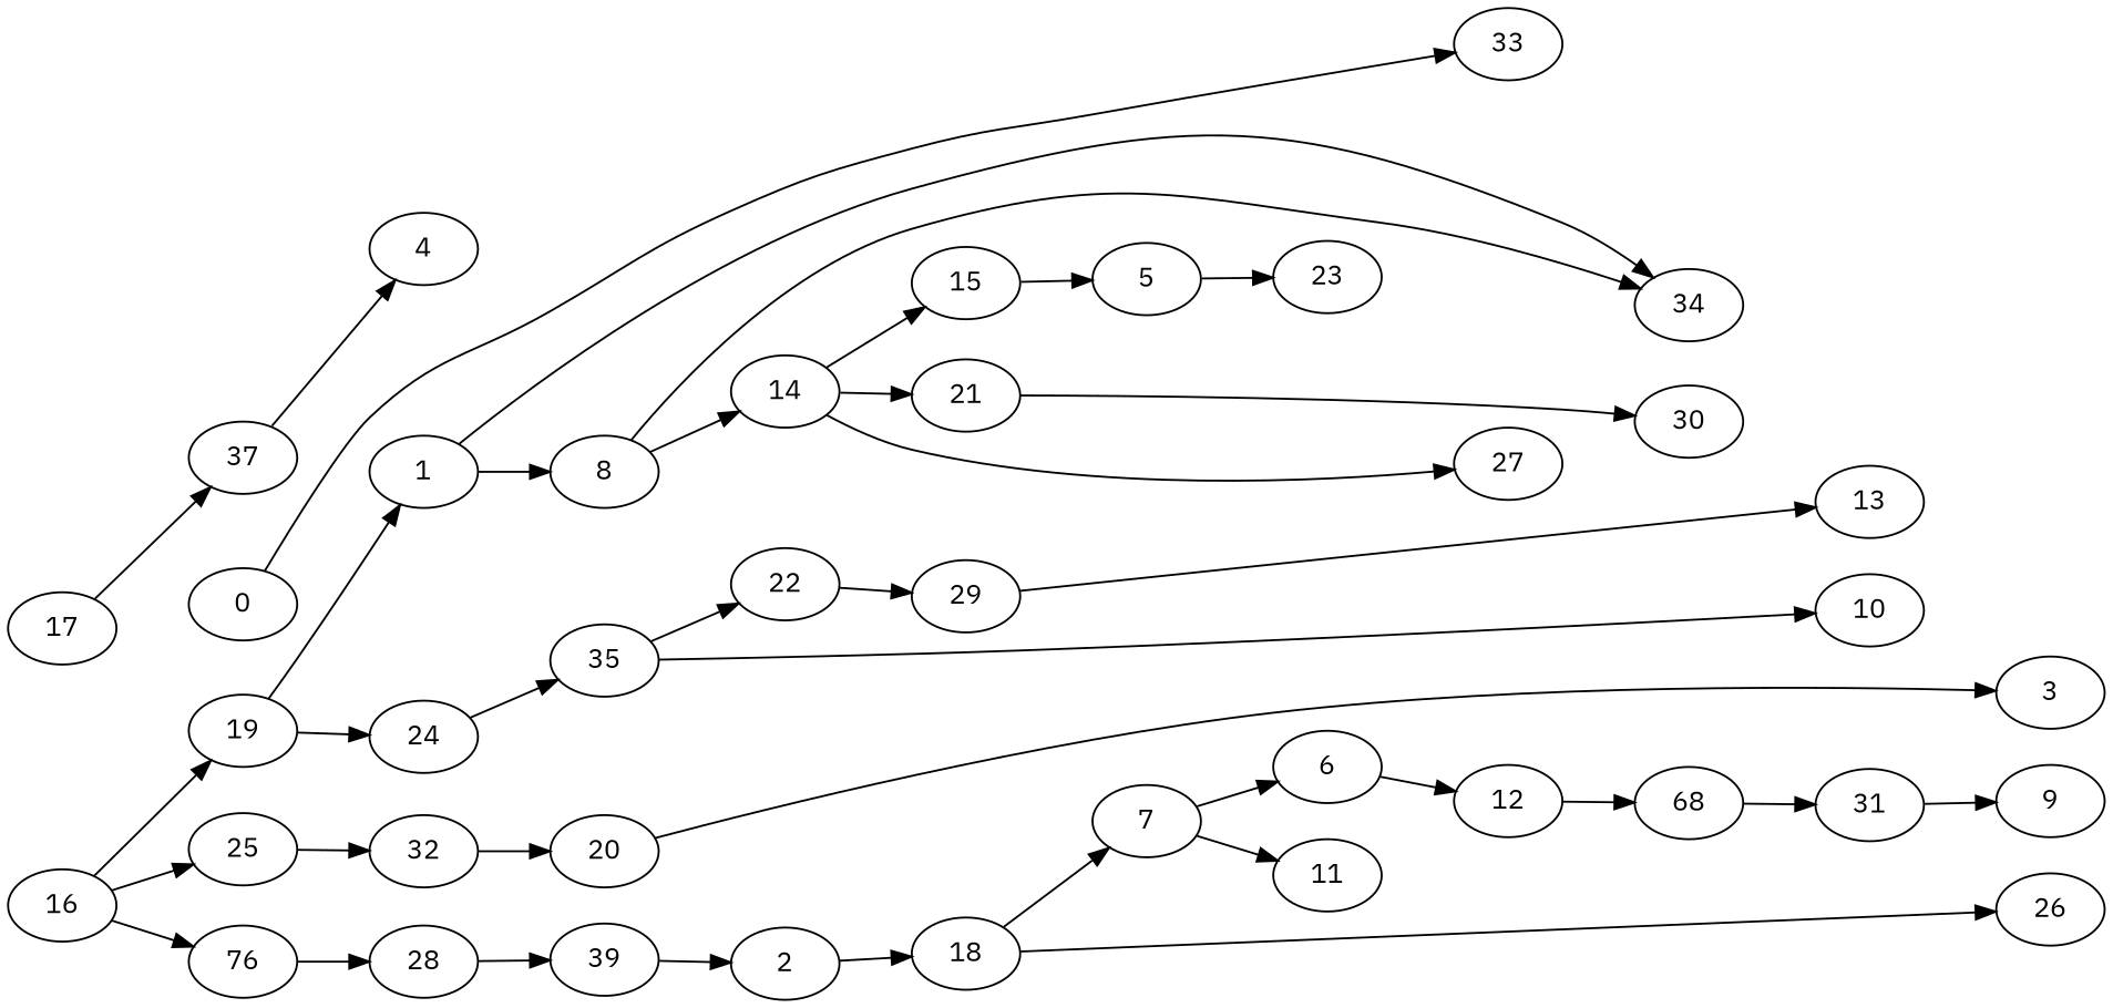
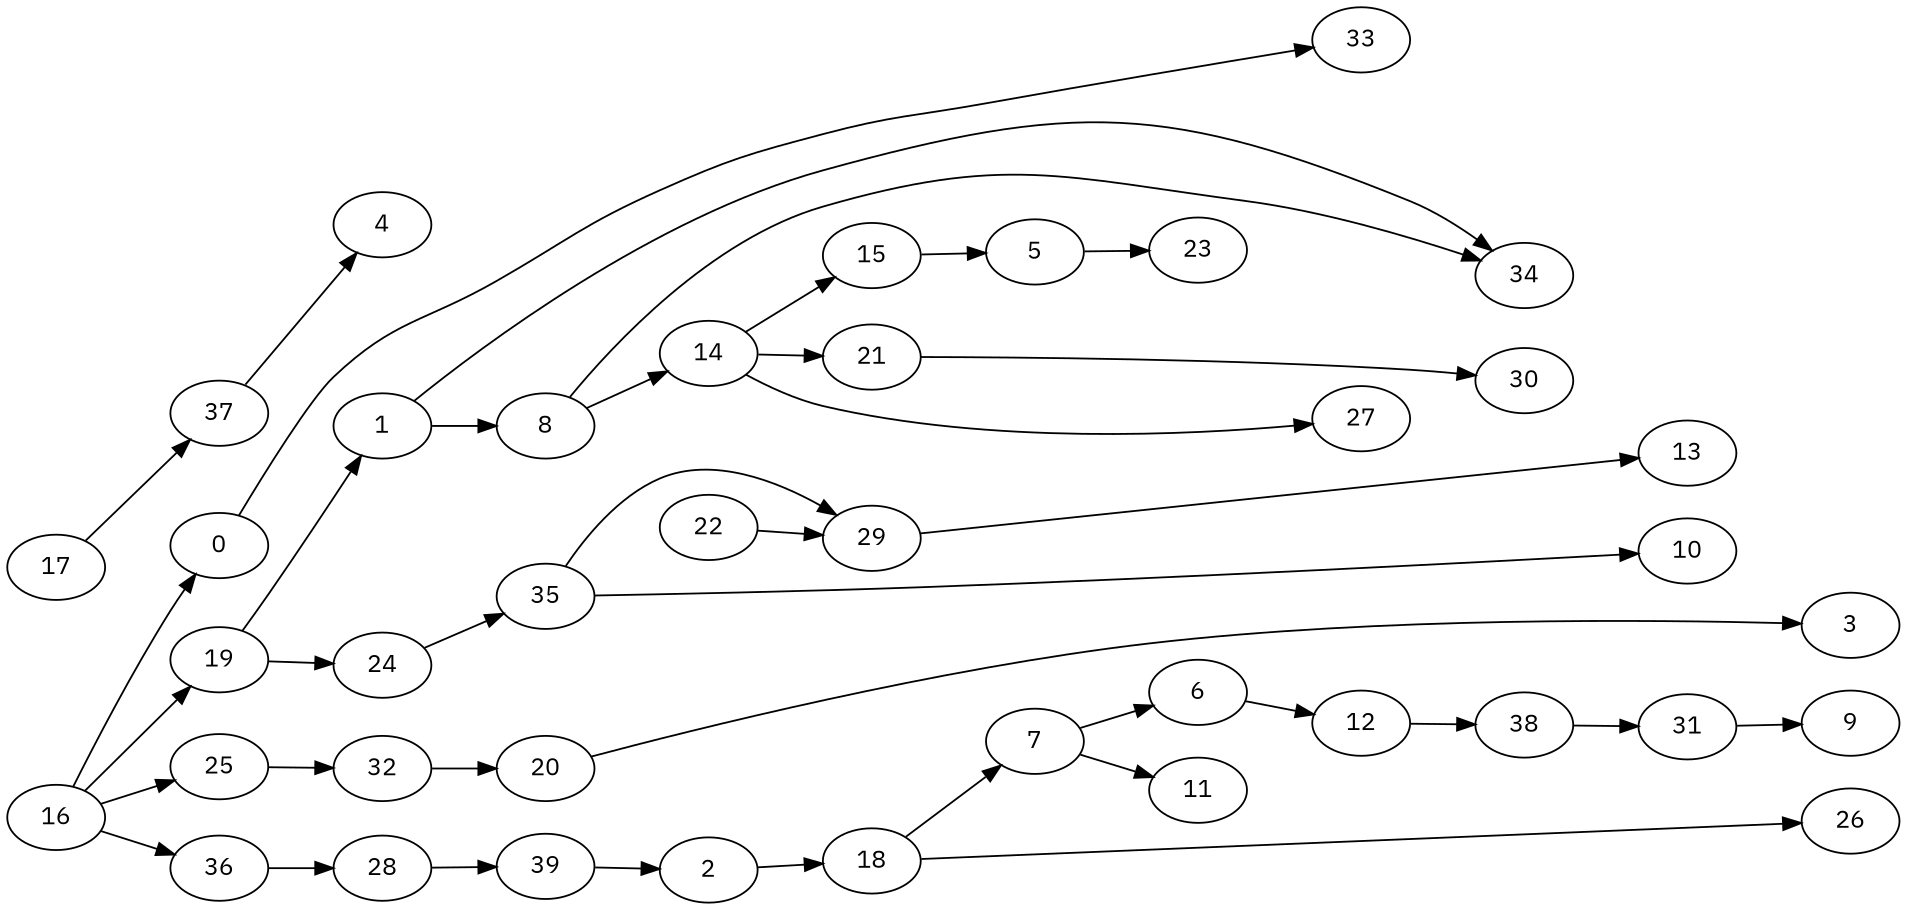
  digraph {
    fontname="IBM Plex Sans"
    rankdir=LR
    node [fontname="IBM Plex Sans"]
    edge [fontname="IBM Plex Sans" weight=0]
    0
    33
    1
    8
    34
    14
    2
    18
    7
    26
    17
    37
    5
    23
    6
    12
-   38 [label=68]
+   38
    11
    15
    21
    27
    31
    30
    16
    19
    25
-   36 [label=76]
+   36
    24
    32
    28
    4
    35
    20
    3
    22
    29
    13
    10
    39
    9
    0 -> 33
    1 -> 8 [weight=1]
    1 -> 34
    8 -> 34
    8 -> 14
    14 -> 15
    14 -> 21
    14 -> 27
    2 -> 18
    18 -> 7
    18 -> 26
    7 -> 6
    7 -> 11
    17 -> 37
    37 -> 4
    5 -> 23
    6 -> 12
    12 -> 38
    38 -> 31
    15 -> 5
    21 -> 30
    31 -> 9
+   16 -> 0
    16 -> 19
    16 -> 25
    16 -> 36
    19 -> 1
    19 -> 24
    25 -> 32
    36 -> 28
    24 -> 35
    32 -> 20
    28 -> 39
-   35 -> 22
+   35 -> 29
    35 -> 10
    20 -> 3
    22 -> 29
    29 -> 13
    39 -> 2
  }
